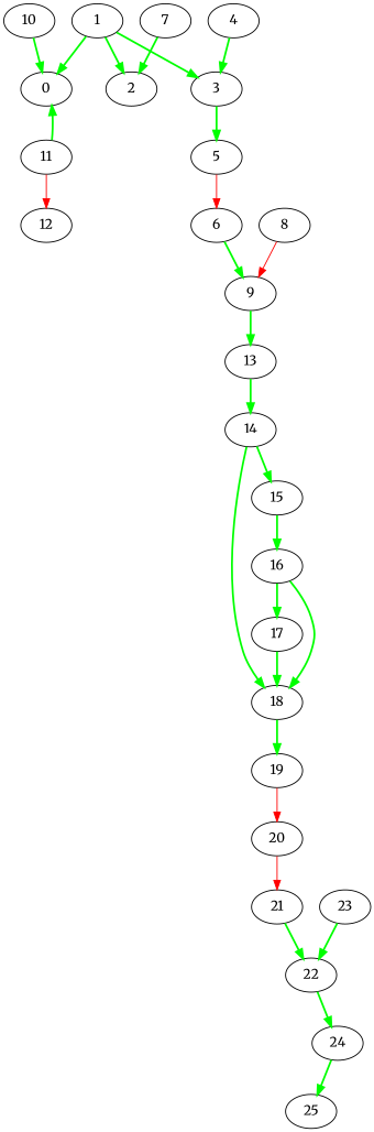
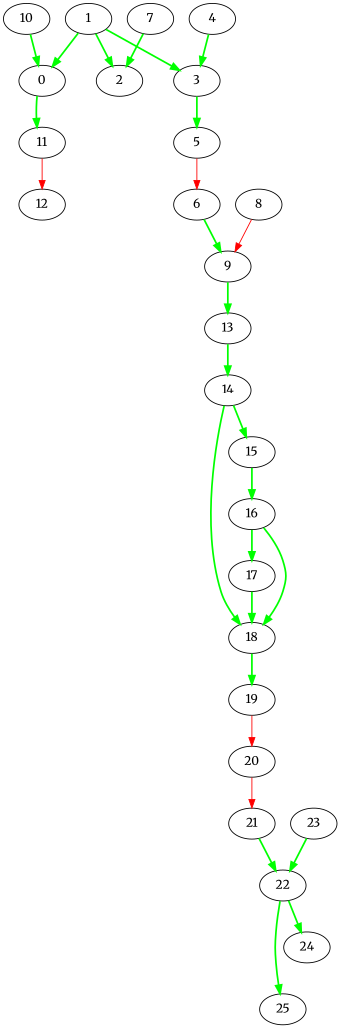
  digraph {
    fontname=Merriweather
    node [color=black fontname=Merriweather]
    edge [color=green fontname=Merriweather penwidth=2]
    n1 [label=0]
    n2 [label=11]
    n3 [label=12]
    n4 [label=1]
    n5 [label=2]
    n6 [label=3]
    n7 [label=5]
    n8 [label=10]
    n9 [label=7]
    n10 [label=14]
    n11 [label=15]
    n12 [label=18]
    n13 [label=16]
    n14 [label=17]
    n15 [label=13]
    n16 [label=21]
    n17 [label=22]
    n18 [label=24]
    n19 [label=20]
    n20 [label=8]
    n21 [label=9]
    n22 [label=19]
    n23 [label=23]
    n24 [label=4]
    n25 [label=25]
    n26 [label=6]
-   n2 -> n1
+   n1 -> n2
    n2 -> n3 [color=red penwidth=""]
    n4 -> n1
    n4 -> n5
    n4 -> n6
    n6 -> n7
    n7 -> n26 [color=red penwidth=""]
    n8 -> n1
    n9 -> n5
    n10 -> n11
    n10 -> n12
    n11 -> n13
    n12 -> n22
    n13 -> n12
    n13 -> n14
    n14 -> n12
    n15 -> n10
    n16 -> n17
    n17 -> n18
-   n18 -> n25
+   n17 -> n25
    n19 -> n16 [color=red penwidth=""]
    n20 -> n21 [color=red penwidth=""]
    n21 -> n15
    n22 -> n19 [color=red penwidth=""]
    n23 -> n17
    n24 -> n6
    n26 -> n21
  }
